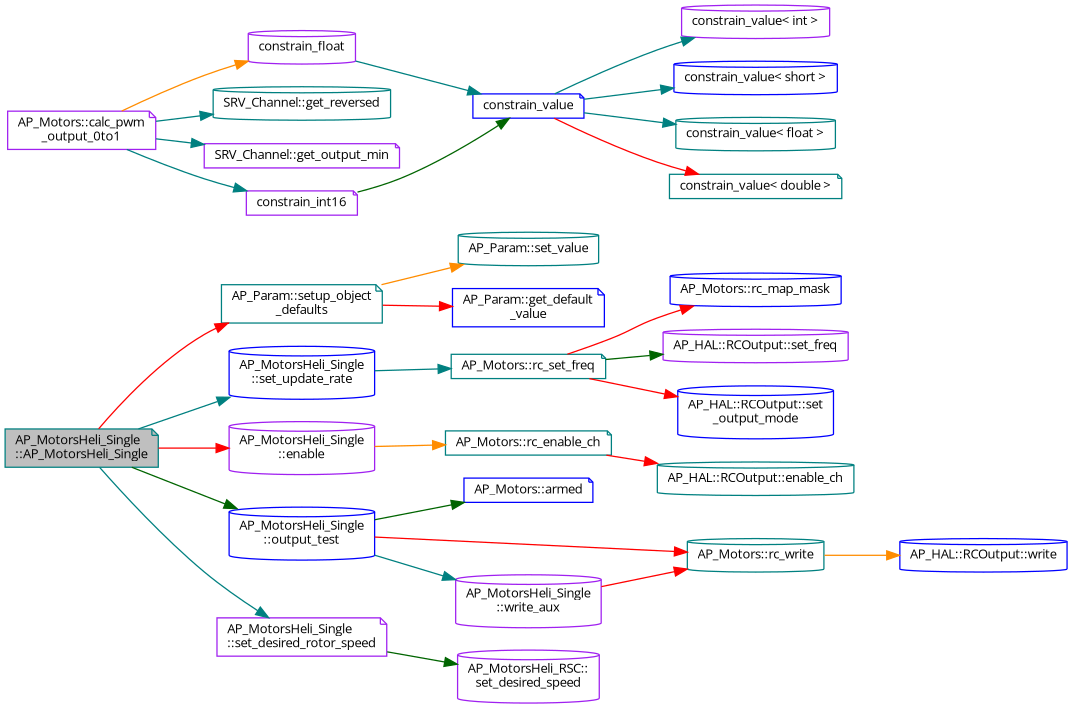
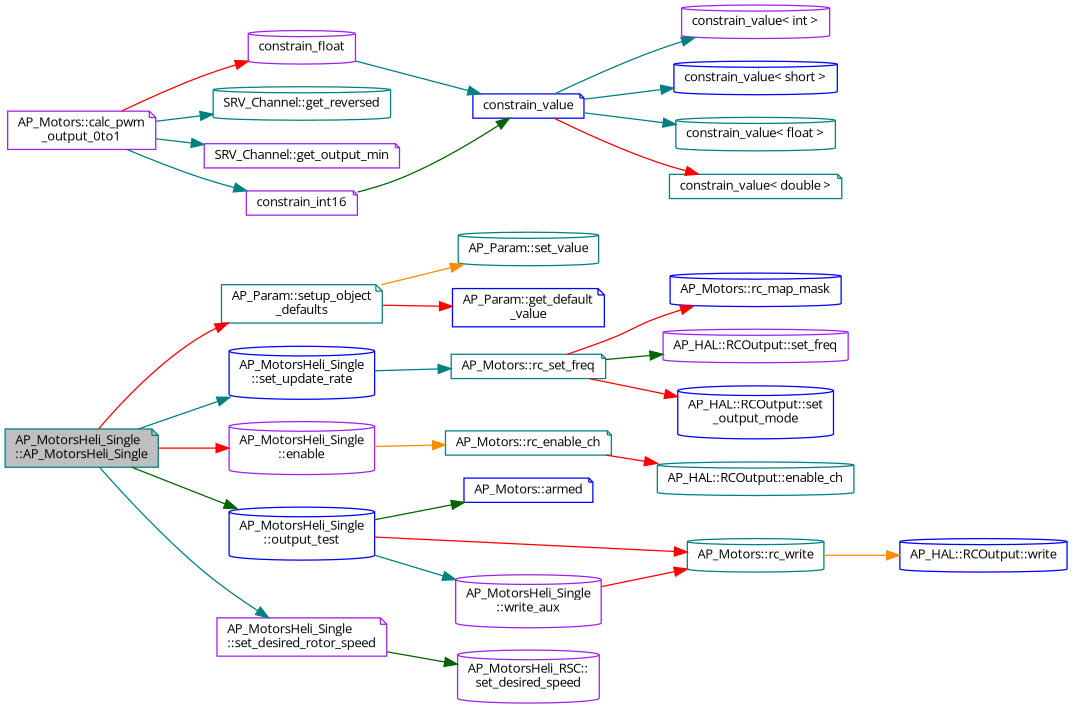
  digraph {
    fontname="Open Sans"
    rankdir=LR
    node [color=teal fillcolor=white fontname="Open Sans" fontsize=10 shape=cylinder style=filled]
    edge [color=teal fontname="Open Sans" fontsize=10 labelfontname=Helvetica labelfontsize=10 style=solid]
    n1 [fillcolor=grey75 fontcolor=black height=0.2 label="AP_MotorsHeli_Single\l::AP_MotorsHeli_Single" shape=note width=0.4]
    n2 [height=0.2 label="AP_Param::setup_object\l_defaults" shape=note width=0.4]
    n3 [color=blue height=0.2 label="AP_MotorsHeli_Single\l::set_update_rate" width=0.4]
    n4 [color=purple height=0.2 label="AP_MotorsHeli_Single\l::enable" width=0.4]
    n5 [color=blue height=0.2 label="AP_MotorsHeli_Single\l::output_test" width=0.4]
    n6 [color=purple height=0.2 label="AP_MotorsHeli_Single\l::set_desired_rotor_speed" shape=note width=0.4]
    n7 [height=0.2 label="AP_Param::set_value" width=0.4]
    n8 [color=blue height=0.2 label="AP_Param::get_default\l_value" shape=note width=0.4]
    n9 [height=0.2 label="AP_Motors::rc_set_freq" shape=note width=0.4]
    n10 [height=0.2 label="AP_Motors::rc_enable_ch" shape=note width=0.4]
    n11 [color=blue height=0.2 label="AP_Motors::armed" shape=note width=0.4]
    n12 [height=0.2 label="AP_Motors::rc_write" width=0.4]
    n13 [color=purple height=0.2 label="AP_MotorsHeli_Single\l::write_aux" width=0.4]
    n14 [color=purple height=0.2 label="AP_MotorsHeli_RSC::\lset_desired_speed" width=0.4]
    n15 [color=blue height=0.2 label="AP_Motors::rc_map_mask" width=0.4]
    n16 [color=purple height=0.2 label="AP_HAL::RCOutput::set_freq" width=0.4]
    n17 [color=blue height=0.2 label="AP_HAL::RCOutput::set\l_output_mode" width=0.4]
    n18 [height=0.2 label="AP_HAL::RCOutput::enable_ch" width=0.4]
    n19 [color=blue height=0.2 label="AP_HAL::RCOutput::write" width=0.4]
    n20 [color=purple height=0.2 label="AP_Motors::calc_pwm\l_output_0to1" shape=note width=0.4]
    n21 [color=purple height=0.2 label=constrain_float width=0.4]
    n22 [height=0.2 label="SRV_Channel::get_reversed" width=0.4]
    n23 [color=purple height=0.2 label="SRV_Channel::get_output_min" shape=note width=0.4]
    n24 [color=purple height=0.2 label=constrain_int16 shape=note width=0.4]
    n25 [color=blue height=0.2 label=constrain_value shape=note width=0.4]
    n26 [color=purple height=0.2 label="constrain_value\< int \>" width=0.4]
    n27 [color=blue height=0.2 label="constrain_value\< short \>" width=0.4]
    n28 [height=0.2 label="constrain_value\< float \>" width=0.4]
    n29 [height=0.2 label="constrain_value\< double \>" shape=note width=0.4]
    n1 -> n2 [color=red]
    n1 -> n3
    n1 -> n4 [color=red]
    n1 -> n5 [color=darkgreen]
    n1 -> n6
    n2 -> n7 [color=darkorange]
    n2 -> n8 [color=red]
    n3 -> n9
    n4 -> n10 [color=darkorange]
    n5 -> n11 [color=darkgreen]
    n5 -> n12 [color=red]
    n5 -> n13
    n6 -> n14 [color=darkgreen]
    n9 -> n15 [color=red]
    n9 -> n16 [color=darkgreen]
    n9 -> n17 [color=red]
    n10 -> n18 [color=red]
    n12 -> n19 [color=darkorange]
    n13 -> n12 [color=red]
-   n20 -> n21 [color=darkorange]
+   n20 -> n21 [color=red]
    n20 -> n22
    n20 -> n23
    n20 -> n24
    n21 -> n25
    n24 -> n25 [color=darkgreen]
    n25 -> n26
    n25 -> n27
    n25 -> n28
    n25 -> n29 [color=red]
  }
